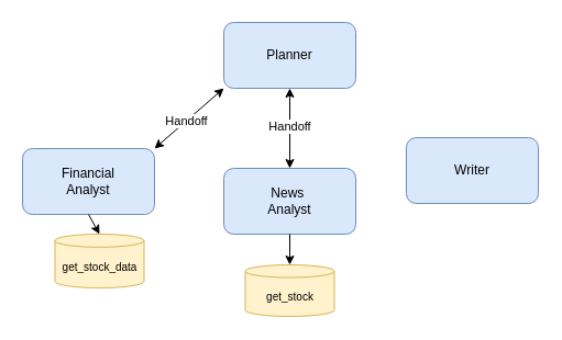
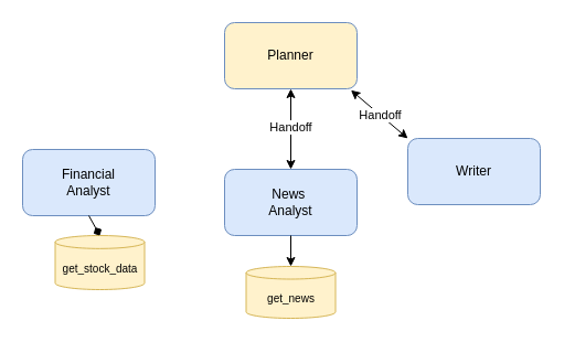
  <mxCell id="0" />
  <mxCell id="1" parent="0" />
- <mxCell id="2" value="Planner" style="rounded=1;whiteSpace=wrap;html=1;strokeColor=#6c8ebf;fillColor=#dae8fc;" parent="1" vertex="1"><mxGeometry x="203" y="20" width="120" height="60" as="geometry" /></mxCell>
+ <mxCell id="2" value="Planner" style="rounded=1;whiteSpace=wrap;html=1;strokeColor=#6c8ebf;fillColor=#fff2cc;" parent="1" vertex="1"><mxGeometry x="203" y="20" width="120" height="60" as="geometry" /></mxCell>
  <mxCell id="3" value="Writer" style="rounded=1;whiteSpace=wrap;html=1;strokeColor=#6c8ebf;fillColor=#dae8fc;" parent="1" vertex="1"><mxGeometry x="369" y="125" width="120" height="60" as="geometry" /></mxCell>
  <mxCell id="4" value="News&amp;nbsp;&lt;br&gt;&lt;div&gt;&lt;span data-darkreader-inline-color=&quot;&quot; data-darkreader-inline-bgcolor=&quot;&quot; style=&quot;font-family: monospace; font-size: 0px; text-align: start; text-wrap-mode: nowrap; background-color: initial; color: rgb(0, 0, 0); --darkreader-inline-bgcolor: initial; --darkreader-inline-color: #e8e6e3;&quot;&gt;%3CmxGraphModel%3E%3Croot%3E%3CmxCell%20id%3D%220%22%2F%3E%3CmxCell%20id%3D%221%22%20parent%3D%220%22%2F%3E%3CmxCell%20id%3D%222%22%20value%3D%22Writer%22%20style%3D%22rounded%3D1%3BwhiteSpace%3Dwrap%3Bhtml%3D1%3BstrokeColor%3D%239999FF%3BgradientColor%3Ddefault%3BfillColor%3Dnone%3B%22%20vertex%3D%221%22%20parent%3D%221%22%3E%3CmxGeometry%20x%3D%22780%22%20y%3D%22377%22%20width%3D%22120%22%20height%3D%2260%22%20as%3D%22geometry%22%2F%3E%3C%2FmxCell%3E%3C%2Froot%3E%3C%2FmxGraphModel%3E&lt;/span&gt;Analyst&lt;/div&gt;" style="rounded=1;whiteSpace=wrap;html=1;strokeColor=#6c8ebf;fillColor=#dae8fc;" parent="1" vertex="1"><mxGeometry x="203" y="153" width="120" height="60" as="geometry" /></mxCell>
  <mxCell id="5" value="&lt;div&gt;Financial&lt;/div&gt;&lt;div&gt;Analyst&lt;/div&gt;" style="rounded=1;whiteSpace=wrap;html=1;strokeColor=#6c8ebf;fillColor=#dae8fc;" parent="1" vertex="1"><mxGeometry x="20" y="135" width="120" height="60" as="geometry" /></mxCell>
- <mxCell id="6" value="" style="endArrow=classic;startArrow=classic;html=1;rounded=0;exitX=1;exitY=0;exitDx=0;exitDy=0;entryX=0;entryY=1;entryDx=0;entryDy=0;" parent="1" source="5" target="2" edge="1"><mxGeometry width="50" height="50" relative="1" as="geometry"><mxPoint x="302" y="120" as="sourcePoint" /><mxPoint x="352" y="70" as="targetPoint" /></mxGeometry></mxCell>
- <mxCell id="7" value="Handoff" style="edgeLabel;html=1;align=center;verticalAlign=middle;resizable=0;points=[];" parent="6" vertex="1" connectable="0"><mxGeometry x="-0.065" y="1" relative="1" as="geometry"><mxPoint y="1" as="offset" /></mxGeometry></mxCell>
  <mxCell id="8" value="" style="endArrow=classic;startArrow=classic;html=1;rounded=0;exitX=0.5;exitY=0;exitDx=0;exitDy=0;entryX=0.5;entryY=1;entryDx=0;entryDy=0;" parent="1" source="4" target="2" edge="1"><mxGeometry width="50" height="50" relative="1" as="geometry"><mxPoint x="302" y="120" as="sourcePoint" /><mxPoint x="352" y="70" as="targetPoint" /></mxGeometry></mxCell>
  <mxCell id="9" value="Handoff" style="edgeLabel;html=1;align=center;verticalAlign=middle;resizable=0;points=[];" parent="8" vertex="1" connectable="0"><mxGeometry x="0.057" y="1" relative="1" as="geometry"><mxPoint as="offset" /></mxGeometry></mxCell>
+ <mxCell id="10" value="" style="endArrow=classic;startArrow=classic;html=1;rounded=0;exitX=0.954;exitY=1.021;exitDx=0;exitDy=0;exitPerimeter=0;entryX=0;entryY=0;entryDx=0;entryDy=0;" parent="1" source="2" target="3" edge="1"><mxGeometry width="50" height="50" relative="1" as="geometry"><mxPoint x="302" y="120" as="sourcePoint" /><mxPoint x="352" y="70" as="targetPoint" /></mxGeometry></mxCell>
+ <mxCell id="11" value="Handoff" style="edgeLabel;html=1;align=center;verticalAlign=middle;resizable=0;points=[];" parent="10" vertex="1" connectable="0"><mxGeometry x="-0.008" relative="1" as="geometry"><mxPoint as="offset" /></mxGeometry></mxCell>
  <mxCell id="12" value="&lt;font style=&quot;font-size: 10px;&quot;&gt;get_stock_data&lt;/font&gt;" style="shape=cylinder3;whiteSpace=wrap;html=1;boundedLbl=1;backgroundOutline=1;size=5.931;fillColor=#fff2cc;strokeColor=#d6b656;" parent="1" vertex="1"><mxGeometry x="49.5" y="213" width="81" height="49" as="geometry" /></mxCell>
- <mxCell id="13" value="&lt;font style=&quot;font-size: 10px;&quot;&gt;get_stock&lt;/font&gt;" style="shape=cylinder3;whiteSpace=wrap;html=1;boundedLbl=1;backgroundOutline=1;size=5.759;fillColor=#fff2cc;strokeColor=#d6b656;" parent="1" vertex="1"><mxGeometry x="222.5" y="241" width="81" height="47" as="geometry" /></mxCell>
- <mxCell id="14" value="" style="endArrow=classic;html=1;rounded=0;exitX=0.5;exitY=1;exitDx=0;exitDy=0;entryX=0.5;entryY=0;entryDx=0;entryDy=0;entryPerimeter=0;" parent="1" source="5" target="12" edge="1"><mxGeometry width="50" height="50" relative="1" as="geometry"><mxPoint x="443" y="190" as="sourcePoint" /><mxPoint x="493" y="140" as="targetPoint" /></mxGeometry></mxCell>
+ <mxCell id="13" value="&lt;font style=&quot;font-size: 10px;&quot;&gt;get_news&lt;/font&gt;" style="shape=cylinder3;whiteSpace=wrap;html=1;boundedLbl=1;backgroundOutline=1;size=5.759;fillColor=#fff2cc;strokeColor=#d6b656;" parent="1" vertex="1"><mxGeometry x="222.5" y="241" width="81" height="47" as="geometry" /></mxCell>
+ <mxCell id="14" value="" style="endArrow=diamond;html=1;rounded=0;exitX=0.5;exitY=1;exitDx=0;exitDy=0;entryX=0.5;entryY=0;entryDx=0;entryDy=0;entryPerimeter=0;" parent="1" source="5" target="12" edge="1"><mxGeometry width="50" height="50" relative="1" as="geometry"><mxPoint x="443" y="190" as="sourcePoint" /><mxPoint x="493" y="140" as="targetPoint" /></mxGeometry></mxCell>
  <mxCell id="15" value="" style="endArrow=classic;html=1;rounded=0;exitX=0.5;exitY=1;exitDx=0;exitDy=0;entryX=0.5;entryY=0;entryDx=0;entryDy=0;entryPerimeter=0;" parent="1" source="4" target="13" edge="1"><mxGeometry width="50" height="50" relative="1" as="geometry"><mxPoint x="267" y="214" as="sourcePoint" /><mxPoint x="317" y="164" as="targetPoint" /></mxGeometry></mxCell>
